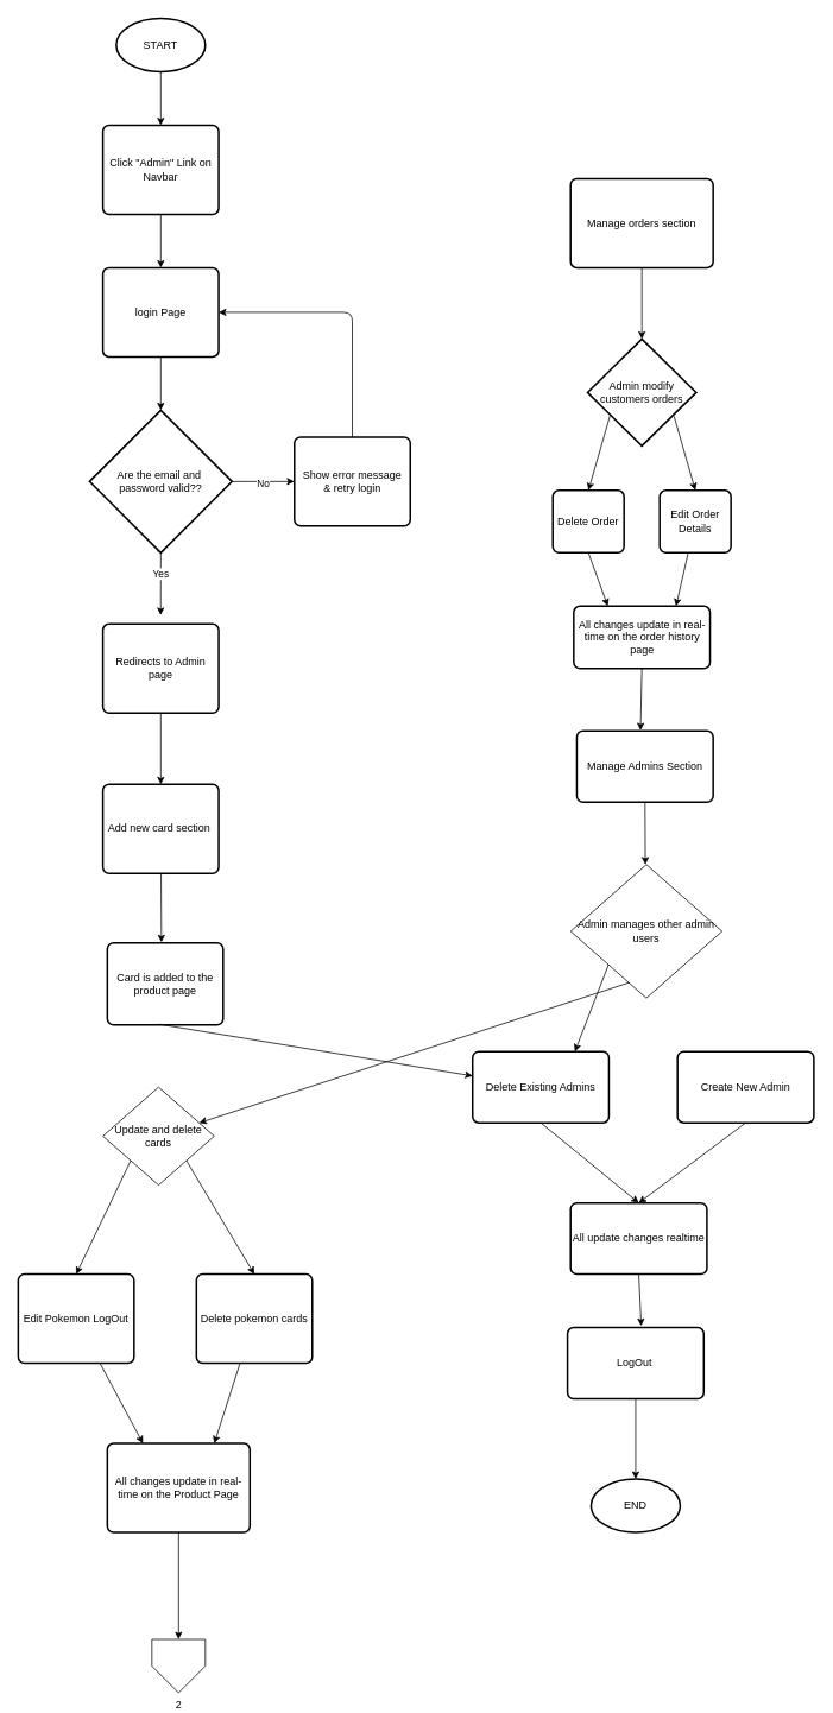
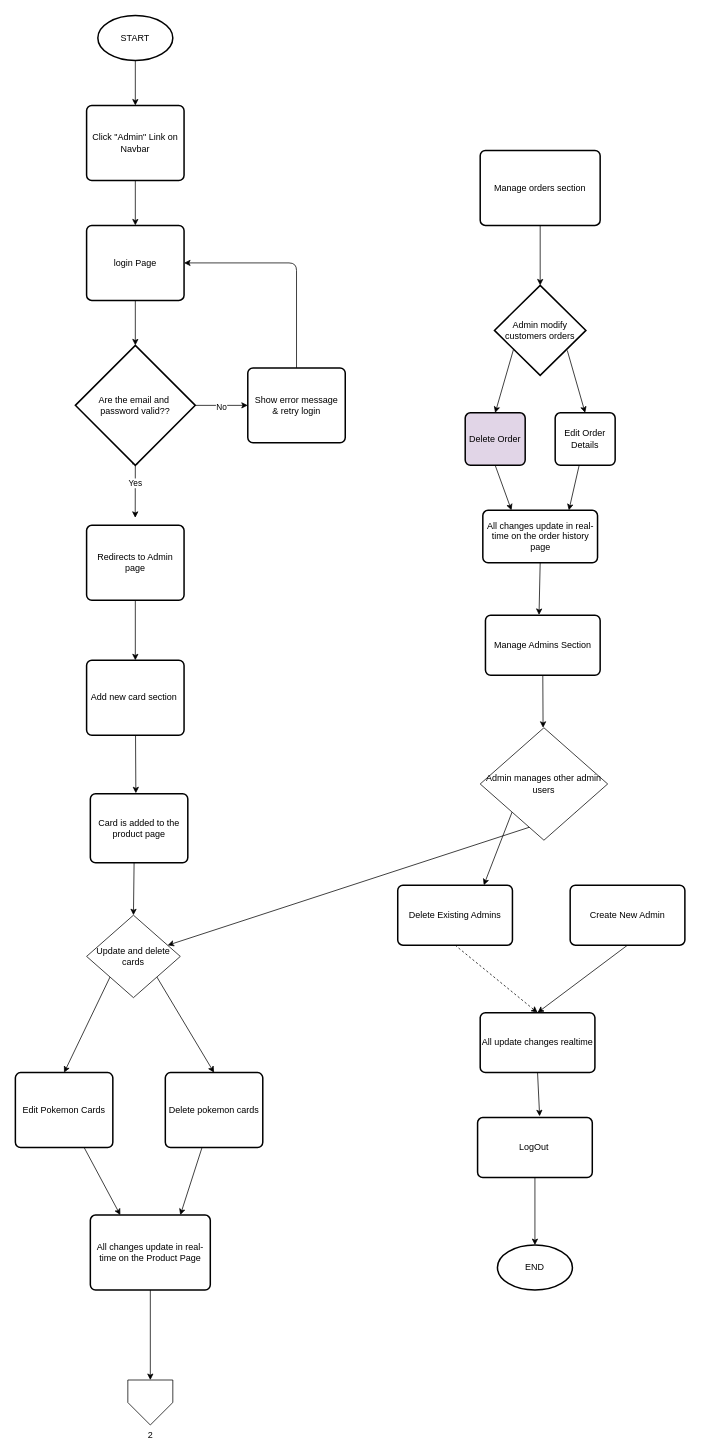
  <mxCell id="0" />
  <mxCell id="1" parent="0" />
  <mxCell id="2" style="edgeStyle=none;html=1;exitX=0.5;exitY=1;exitDx=0;exitDy=0;exitPerimeter=0;entryX=0.5;entryY=0;entryDx=0;entryDy=0;" parent="1" source="3" target="5" edge="1"><mxGeometry relative="1" as="geometry" /></mxCell>
  <mxCell id="3" value="START" style="strokeWidth=2;html=1;shape=mxgraph.flowchart.start_1;whiteSpace=wrap;" parent="1" vertex="1"><mxGeometry x="130" y="20" width="100" height="60" as="geometry" /></mxCell>
  <mxCell id="4" style="edgeStyle=none;html=1;exitX=0.5;exitY=1;exitDx=0;exitDy=0;entryX=0.5;entryY=0;entryDx=0;entryDy=0;" parent="1" source="5" target="6" edge="1"><mxGeometry relative="1" as="geometry" /></mxCell>
  <mxCell id="5" value="Click &quot;Admin&quot; Link on Navbar" style="rounded=1;whiteSpace=wrap;html=1;absoluteArcSize=1;arcSize=14;strokeWidth=2;" parent="1" vertex="1"><mxGeometry x="115" y="140" width="130" height="100" as="geometry" /></mxCell>
  <mxCell id="6" value="login Page" style="rounded=1;whiteSpace=wrap;html=1;absoluteArcSize=1;arcSize=14;strokeWidth=2;" parent="1" vertex="1"><mxGeometry x="115" y="300" width="130" height="100" as="geometry" /></mxCell>
  <mxCell id="7" style="edgeStyle=none;html=1;exitX=1;exitY=0.5;exitDx=0;exitDy=0;exitPerimeter=0;" parent="1" source="12" edge="1"><mxGeometry relative="1" as="geometry"><mxPoint x="330" y="540" as="targetPoint" /></mxGeometry></mxCell>
  <mxCell id="8" value="No" style="edgeLabel;html=1;align=center;verticalAlign=middle;resizable=0;points=[];" parent="7" vertex="1" connectable="0"><mxGeometry x="-0.018" y="-2" relative="1" as="geometry"><mxPoint as="offset" /></mxGeometry></mxCell>
  <mxCell id="9" style="edgeStyle=none;html=1;exitX=0.5;exitY=1;exitDx=0;exitDy=0;exitPerimeter=0;" parent="1" source="12" edge="1"><mxGeometry relative="1" as="geometry"><mxPoint x="179.857" y="610.19" as="targetPoint" /></mxGeometry></mxCell>
  <mxCell id="10" style="edgeStyle=none;html=1;exitX=0.5;exitY=1;exitDx=0;exitDy=0;exitPerimeter=0;" parent="1" source="12" edge="1"><mxGeometry relative="1" as="geometry"><mxPoint x="179.857" y="690" as="targetPoint" /></mxGeometry></mxCell>
  <mxCell id="11" value="Yes" style="edgeLabel;html=1;align=center;verticalAlign=middle;resizable=0;points=[];" parent="10" vertex="1" connectable="0"><mxGeometry x="-0.31" relative="1" as="geometry"><mxPoint as="offset" /></mxGeometry></mxCell>
  <mxCell id="12" value="Are the email and&amp;nbsp;&lt;div&gt;password valid??&lt;/div&gt;" style="strokeWidth=2;html=1;shape=mxgraph.flowchart.decision;whiteSpace=wrap;" parent="1" vertex="1"><mxGeometry x="100" y="460" width="160" height="160" as="geometry" /></mxCell>
  <mxCell id="13" style="edgeStyle=none;html=1;exitX=0.5;exitY=1;exitDx=0;exitDy=0;entryX=0.5;entryY=0;entryDx=0;entryDy=0;entryPerimeter=0;" parent="1" source="6" target="12" edge="1"><mxGeometry relative="1" as="geometry" /></mxCell>
  <mxCell id="14" style="edgeStyle=none;html=1;exitX=0.5;exitY=0;exitDx=0;exitDy=0;entryX=1;entryY=0.5;entryDx=0;entryDy=0;" parent="1" source="15" target="6" edge="1"><mxGeometry relative="1" as="geometry"><Array as="points"><mxPoint x="395" y="350" /></Array></mxGeometry></mxCell>
  <mxCell id="15" value="Show error message&lt;div&gt;&amp;amp; retry login&lt;/div&gt;" style="rounded=1;whiteSpace=wrap;html=1;absoluteArcSize=1;arcSize=14;strokeWidth=2;" parent="1" vertex="1"><mxGeometry x="330" y="490" width="130" height="100" as="geometry" /></mxCell>
  <mxCell id="16" style="edgeStyle=none;html=1;entryX=0.5;entryY=0;entryDx=0;entryDy=0;" parent="1" source="17" target="19" edge="1"><mxGeometry relative="1" as="geometry" /></mxCell>
  <mxCell id="17" value="Redirects to Admin page" style="rounded=1;whiteSpace=wrap;html=1;absoluteArcSize=1;arcSize=14;strokeWidth=2;" parent="1" vertex="1"><mxGeometry x="115" y="700" width="130" height="100" as="geometry" /></mxCell>
  <mxCell id="18" style="edgeStyle=none;html=1;entryX=0.467;entryY=-0.007;entryDx=0;entryDy=0;entryPerimeter=0;" parent="1" source="19" target="20" edge="1"><mxGeometry relative="1" as="geometry" /></mxCell>
  <mxCell id="19" value="Add new card section&amp;nbsp;" style="rounded=1;whiteSpace=wrap;html=1;absoluteArcSize=1;arcSize=14;strokeWidth=2;" parent="1" vertex="1"><mxGeometry x="115" y="880" width="130" height="100" as="geometry" /></mxCell>
  <mxCell id="20" value="Card is added to the product page" style="rounded=1;whiteSpace=wrap;html=1;absoluteArcSize=1;arcSize=14;strokeWidth=2;" parent="1" vertex="1"><mxGeometry x="120" y="1058" width="130" height="92" as="geometry" /></mxCell>
- <mxCell id="21" style="edgeStyle=none;html=1;exitX=0.449;exitY=0.993;exitDx=0;exitDy=0;exitPerimeter=0;" parent="1" source="20" target="49" edge="1"><mxGeometry relative="1" as="geometry"><mxPoint x="174.67" y="1223.2" as="targetPoint" /></mxGeometry></mxCell>
+ <mxCell id="21" style="edgeStyle=none;html=1;exitX=0.449;exitY=0.993;exitDx=0;exitDy=0;entryX=0.5;entryY=0;entryDx=0;entryDy=0;exitPerimeter=0;" parent="1" source="20" target="28" edge="1"><mxGeometry relative="1" as="geometry"><mxPoint x="174.67" y="1223.2" as="targetPoint" /></mxGeometry></mxCell>
  <mxCell id="22" style="edgeStyle=none;html=1;entryX=0.25;entryY=0;entryDx=0;entryDy=0;" parent="1" source="23" target="30" edge="1"><mxGeometry relative="1" as="geometry" /></mxCell>
- <mxCell id="23" value="Edit Pokemon LogOut" style="rounded=1;whiteSpace=wrap;html=1;absoluteArcSize=1;arcSize=14;strokeWidth=2;" parent="1" vertex="1"><mxGeometry x="20" y="1430" width="130" height="100" as="geometry" /></mxCell>
+ <mxCell id="23" value="Edit Pokemon Cards" style="rounded=1;whiteSpace=wrap;html=1;absoluteArcSize=1;arcSize=14;strokeWidth=2;" parent="1" vertex="1"><mxGeometry x="20" y="1430" width="130" height="100" as="geometry" /></mxCell>
  <mxCell id="24" style="edgeStyle=none;html=1;entryX=0.75;entryY=0;entryDx=0;entryDy=0;" parent="1" source="25" target="30" edge="1"><mxGeometry relative="1" as="geometry" /></mxCell>
  <mxCell id="25" value="Delete pokemon cards" style="rounded=1;whiteSpace=wrap;html=1;absoluteArcSize=1;arcSize=14;strokeWidth=2;" parent="1" vertex="1"><mxGeometry x="220" y="1430" width="130" height="100" as="geometry" /></mxCell>
  <mxCell id="26" style="edgeStyle=none;html=1;exitX=0;exitY=1;exitDx=0;exitDy=0;entryX=0.5;entryY=0;entryDx=0;entryDy=0;" parent="1" source="28" target="23" edge="1"><mxGeometry relative="1" as="geometry" /></mxCell>
  <mxCell id="27" style="edgeStyle=none;html=1;exitX=1;exitY=1;exitDx=0;exitDy=0;entryX=0.5;entryY=0;entryDx=0;entryDy=0;" parent="1" source="28" target="25" edge="1"><mxGeometry relative="1" as="geometry" /></mxCell>
  <mxCell id="28" value="Update and delete cards" style="rhombus;whiteSpace=wrap;html=1;" parent="1" vertex="1"><mxGeometry x="115" y="1220" width="125" height="110" as="geometry" /></mxCell>
  <mxCell id="29" style="edgeStyle=none;html=1;entryX=0.5;entryY=0;entryDx=0;entryDy=0;" parent="1" source="30" target="32" edge="1"><mxGeometry relative="1" as="geometry" /></mxCell>
  <mxCell id="30" value="All changes update in real-time on the Product Page" style="rounded=1;whiteSpace=wrap;html=1;absoluteArcSize=1;arcSize=14;strokeWidth=2;" parent="1" vertex="1"><mxGeometry x="120" y="1620" width="160" height="100" as="geometry" /></mxCell>
  <mxCell id="31" value="Manage orders section" style="rounded=1;whiteSpace=wrap;html=1;absoluteArcSize=1;arcSize=14;strokeWidth=2;" parent="1" vertex="1"><mxGeometry x="640" y="200" width="160" height="100" as="geometry" /></mxCell>
  <mxCell id="32" value="2" style="verticalLabelPosition=bottom;verticalAlign=top;html=1;shape=offPageConnector;rounded=0;size=0.5;" parent="1" vertex="1"><mxGeometry x="170" y="1840" width="60" height="60" as="geometry" /></mxCell>
  <mxCell id="33" value="Admin modify customers orders" style="strokeWidth=2;html=1;shape=mxgraph.flowchart.decision;whiteSpace=wrap;" parent="1" vertex="1"><mxGeometry x="659" y="380" width="122" height="120" as="geometry" /></mxCell>
  <mxCell id="34" style="edgeStyle=none;html=1;entryX=0.5;entryY=0;entryDx=0;entryDy=0;entryPerimeter=0;" parent="1" source="31" target="33" edge="1"><mxGeometry relative="1" as="geometry" /></mxCell>
  <mxCell id="35" style="edgeStyle=none;html=1;exitX=0.5;exitY=1;exitDx=0;exitDy=0;entryX=0.25;entryY=0;entryDx=0;entryDy=0;" parent="1" source="36" target="41" edge="1"><mxGeometry relative="1" as="geometry" /></mxCell>
- <mxCell id="36" value="Delete Order" style="rounded=1;whiteSpace=wrap;html=1;absoluteArcSize=1;arcSize=14;strokeWidth=2;" parent="1" vertex="1"><mxGeometry x="620" y="550" width="80" height="70" as="geometry" /></mxCell>
+ <mxCell id="36" value="Delete Order" style="rounded=1;whiteSpace=wrap;html=1;absoluteArcSize=1;arcSize=14;strokeWidth=2;fillColor=#e1d5e7;" parent="1" vertex="1"><mxGeometry x="620" y="550" width="80" height="70" as="geometry" /></mxCell>
  <mxCell id="37" style="edgeStyle=none;html=1;entryX=0.75;entryY=0;entryDx=0;entryDy=0;" parent="1" source="38" target="41" edge="1"><mxGeometry relative="1" as="geometry" /></mxCell>
  <mxCell id="38" value="Edit Order Details" style="rounded=1;whiteSpace=wrap;html=1;absoluteArcSize=1;arcSize=14;strokeWidth=2;" parent="1" vertex="1"><mxGeometry x="740" y="550" width="80" height="70" as="geometry" /></mxCell>
  <mxCell id="39" value="" style="endArrow=classic;html=1;exitX=0.21;exitY=0.705;exitDx=0;exitDy=0;exitPerimeter=0;entryX=0.5;entryY=0;entryDx=0;entryDy=0;" parent="1" source="33" target="36" edge="1"><mxGeometry width="50" height="50" relative="1" as="geometry"><mxPoint x="613" y="630" as="sourcePoint" /><mxPoint x="663" y="580" as="targetPoint" /></mxGeometry></mxCell>
  <mxCell id="40" value="" style="endArrow=classic;html=1;exitX=0.796;exitY=0.722;exitDx=0;exitDy=0;exitPerimeter=0;entryX=0.5;entryY=0;entryDx=0;entryDy=0;" parent="1" source="33" target="38" edge="1"><mxGeometry width="50" height="50" relative="1" as="geometry"><mxPoint x="733" y="740" as="sourcePoint" /><mxPoint x="708" y="825" as="targetPoint" /></mxGeometry></mxCell>
  <mxCell id="41" value="All changes update in real-time on the order history page" style="rounded=1;whiteSpace=wrap;html=1;absoluteArcSize=1;arcSize=14;strokeWidth=2;" parent="1" vertex="1"><mxGeometry x="643.5" y="680" width="153" height="70" as="geometry" /></mxCell>
  <mxCell id="42" style="edgeStyle=none;html=1;exitX=0.5;exitY=1;exitDx=0;exitDy=0;" parent="1" source="43" edge="1"><mxGeometry relative="1" as="geometry"><mxPoint x="723.87" y="970" as="targetPoint" /></mxGeometry></mxCell>
  <mxCell id="43" value="Manage Admins Section" style="rounded=1;whiteSpace=wrap;html=1;absoluteArcSize=1;arcSize=14;strokeWidth=2;" parent="1" vertex="1"><mxGeometry x="647" y="820" width="153" height="80" as="geometry" /></mxCell>
  <mxCell id="44" style="edgeStyle=none;html=1;exitX=0.5;exitY=1;exitDx=0;exitDy=0;entryX=0.467;entryY=-0.006;entryDx=0;entryDy=0;entryPerimeter=0;" parent="1" source="41" target="43" edge="1"><mxGeometry relative="1" as="geometry" /></mxCell>
  <mxCell id="45" style="edgeStyle=none;html=1;exitX=1;exitY=1;exitDx=0;exitDy=0;" parent="1" source="47" target="28" edge="1"><mxGeometry relative="1" as="geometry" /></mxCell>
  <mxCell id="46" style="edgeStyle=none;html=1;exitX=0;exitY=1;exitDx=0;exitDy=0;entryX=0.75;entryY=0;entryDx=0;entryDy=0;" parent="1" source="47" target="49" edge="1"><mxGeometry relative="1" as="geometry" /></mxCell>
  <mxCell id="47" value="Admin manages other admin users" style="rhombus;whiteSpace=wrap;html=1;" parent="1" vertex="1"><mxGeometry x="640" y="970" width="170" height="150" as="geometry" /></mxCell>
- <mxCell id="48" style="edgeStyle=none;html=1;exitX=0.5;exitY=1;exitDx=0;exitDy=0;entryX=0.5;entryY=0;entryDx=0;entryDy=0;" parent="1" source="49" target="52" edge="1"><mxGeometry relative="1" as="geometry" /></mxCell>
+ <mxCell id="48" style="edgeStyle=none;html=1;exitX=0.5;exitY=1;exitDx=0;exitDy=0;entryX=0.5;entryY=0;entryDx=0;entryDy=0;dashed=1;" parent="1" source="49" target="52" edge="1"><mxGeometry relative="1" as="geometry" /></mxCell>
  <mxCell id="49" value="Delete Existing Admins" style="rounded=1;whiteSpace=wrap;html=1;absoluteArcSize=1;arcSize=14;strokeWidth=2;" parent="1" vertex="1"><mxGeometry x="530" y="1180" width="153" height="80" as="geometry" /></mxCell>
  <mxCell id="50" style="edgeStyle=none;html=1;exitX=0.5;exitY=1;exitDx=0;exitDy=0;entryX=0.5;entryY=0;entryDx=0;entryDy=0;" parent="1" source="51" target="52" edge="1"><mxGeometry relative="1" as="geometry" /></mxCell>
  <mxCell id="51" value="Create New Admin" style="rounded=1;whiteSpace=wrap;html=1;absoluteArcSize=1;arcSize=14;strokeWidth=2;" parent="1" vertex="1"><mxGeometry x="760" y="1180" width="153" height="80" as="geometry" /></mxCell>
  <mxCell id="52" value="All update changes realtime" style="rounded=1;whiteSpace=wrap;html=1;absoluteArcSize=1;arcSize=14;strokeWidth=2;" parent="1" vertex="1"><mxGeometry x="640" y="1350" width="153" height="80" as="geometry" /></mxCell>
  <mxCell id="53" style="edgeStyle=none;html=1;" parent="1" source="54" edge="1"><mxGeometry relative="1" as="geometry"><mxPoint x="713" y="1660" as="targetPoint" /></mxGeometry></mxCell>
  <mxCell id="54" value="LogOut&amp;nbsp;" style="rounded=1;whiteSpace=wrap;html=1;absoluteArcSize=1;arcSize=14;strokeWidth=2;" parent="1" vertex="1"><mxGeometry x="636.5" y="1490" width="153" height="80" as="geometry" /></mxCell>
  <mxCell id="55" style="edgeStyle=none;html=1;exitX=0.5;exitY=1;exitDx=0;exitDy=0;entryX=0.541;entryY=-0.023;entryDx=0;entryDy=0;entryPerimeter=0;" parent="1" source="52" target="54" edge="1"><mxGeometry relative="1" as="geometry" /></mxCell>
  <mxCell id="56" value="END" style="strokeWidth=2;html=1;shape=mxgraph.flowchart.start_1;whiteSpace=wrap;" parent="1" vertex="1"><mxGeometry x="663" y="1660" width="100" height="60" as="geometry" /></mxCell>
